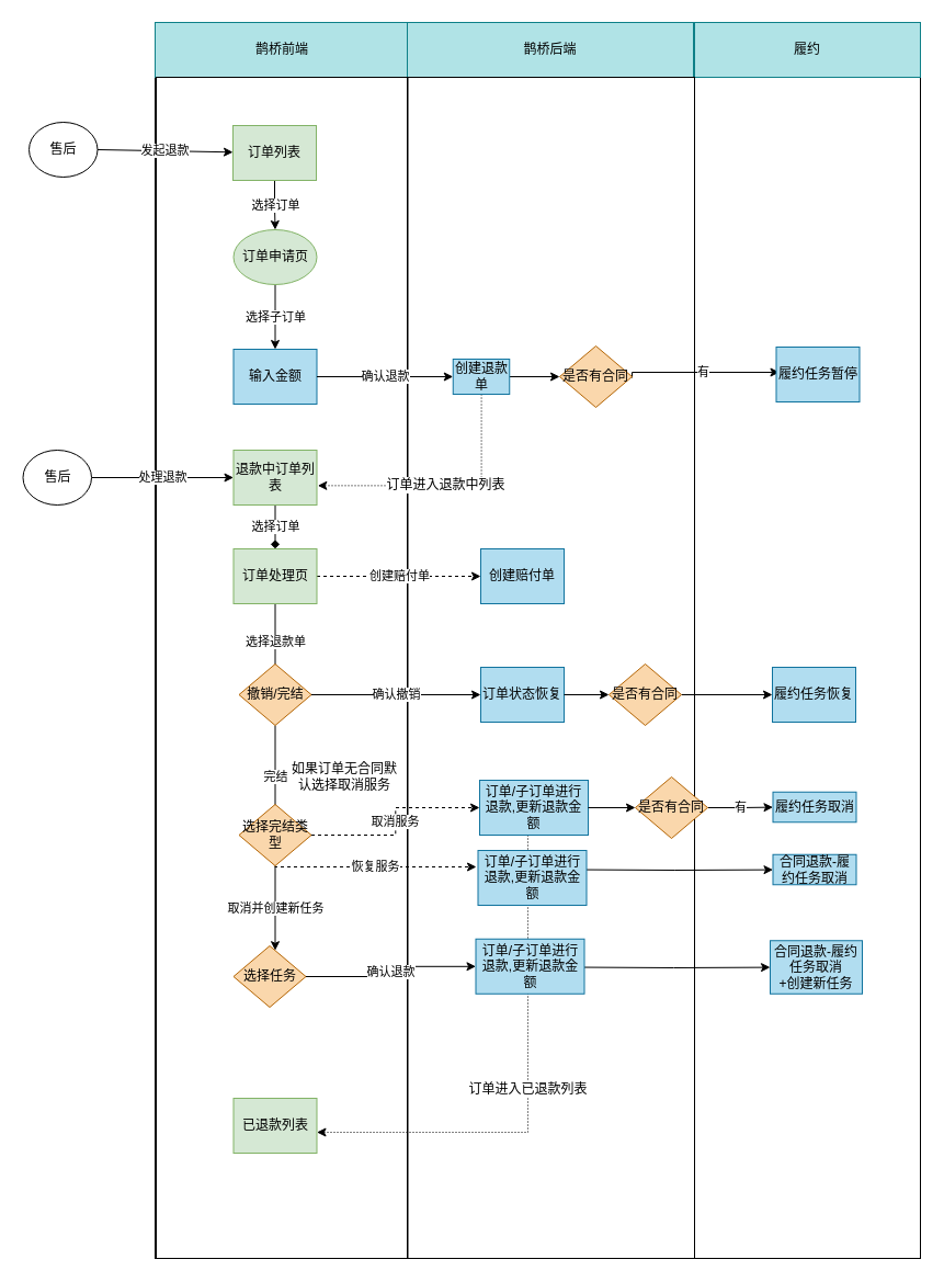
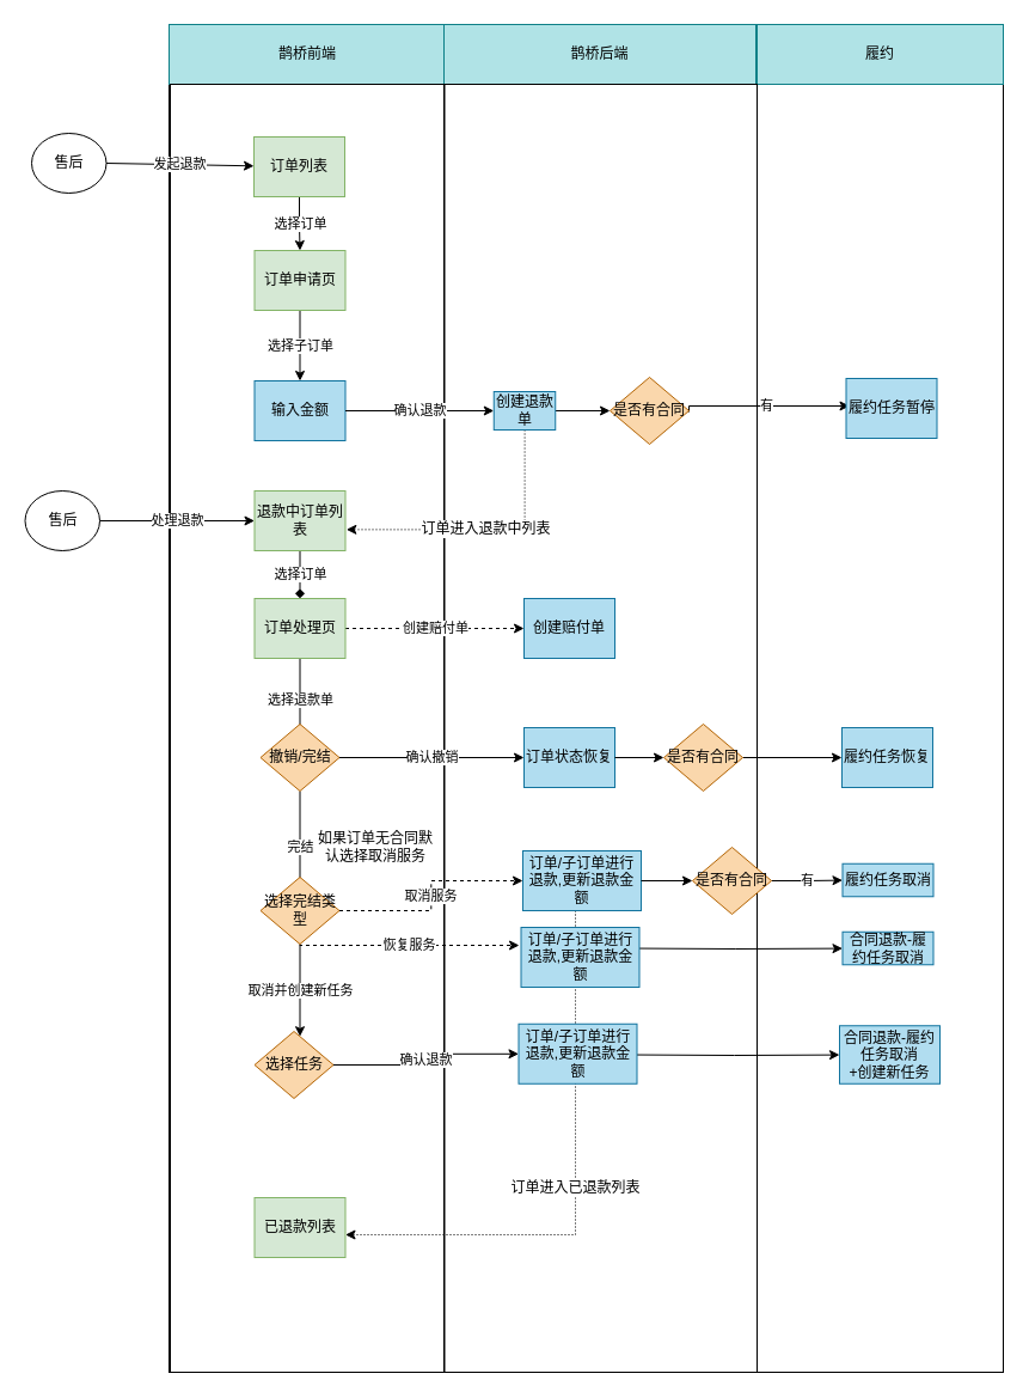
  <mxCell id="0" />
  <mxCell id="1" parent="0" />
  <mxCell id="2" value="" style="rounded=0;whiteSpace=wrap;html=1;" vertex="1" parent="1"><mxGeometry x="141" y="20" width="698" height="1127" as="geometry" /></mxCell>
  <mxCell id="3" value="鹊桥前端" style="rounded=0;whiteSpace=wrap;html=1;fillColor=#b0e3e6;strokeColor=#0e8088;" vertex="1" parent="1"><mxGeometry x="141" y="20" width="232" height="50" as="geometry" /></mxCell>
  <mxCell id="4" value="履约" style="rounded=0;whiteSpace=wrap;html=1;fillColor=#b0e3e6;strokeColor=#0e8088;" vertex="1" parent="1"><mxGeometry x="633" y="20" width="206" height="50" as="geometry" /></mxCell>
  <mxCell id="5" value="鹊桥后端" style="rounded=0;whiteSpace=wrap;html=1;fillColor=#b0e3e6;strokeColor=#0e8088;" vertex="1" parent="1"><mxGeometry x="371" y="20" width="261" height="50" as="geometry" /></mxCell>
  <mxCell id="6" value="" style="rounded=0;whiteSpace=wrap;html=1;" vertex="1" parent="1"><mxGeometry x="142" y="70" width="229" height="1077" as="geometry" /></mxCell>
  <mxCell id="7" value="售后" style="ellipse;whiteSpace=wrap;html=1;" vertex="1" parent="1"><mxGeometry x="26" y="111" width="62.5" height="50" as="geometry" /></mxCell>
  <mxCell id="8" value="选择订单" style="edgeStyle=orthogonalEdgeStyle;rounded=0;orthogonalLoop=1;jettySize=auto;html=1;" edge="1" parent="1" source="9" target="11"><mxGeometry relative="1" as="geometry" /></mxCell>
  <mxCell id="9" value="订单列表" style="rounded=0;whiteSpace=wrap;html=1;fillColor=#d5e8d4;strokeColor=#82b366;" vertex="1" parent="1"><mxGeometry x="212" y="114" width="76" height="50" as="geometry" /></mxCell>
  <mxCell id="10" value="选择子订单" style="edgeStyle=orthogonalEdgeStyle;rounded=0;orthogonalLoop=1;jettySize=auto;html=1;entryX=0.5;entryY=0;entryDx=0;entryDy=0;" edge="1" parent="1" source="11" target="13"><mxGeometry relative="1" as="geometry" /></mxCell>
- <mxCell id="11" value="订单申请页" style="ellipse;whiteSpace=wrap;html=1;fillColor=#d5e8d4;strokeColor=#82b366;" vertex="1" parent="1"><mxGeometry x="212.5" y="209" width="76" height="50" as="geometry" /></mxCell>
+ <mxCell id="11" value="订单申请页" style="rounded=0;whiteSpace=wrap;html=1;fillColor=#d5e8d4;strokeColor=#82b366;" vertex="1" parent="1"><mxGeometry x="212.5" y="209" width="76" height="50" as="geometry" /></mxCell>
  <mxCell id="12" value="发起退款" style="endArrow=classic;html=1;exitX=1;exitY=0.5;exitDx=0;exitDy=0;" edge="1" parent="1" source="7" target="9"><mxGeometry width="50" height="50" relative="1" as="geometry"><mxPoint x="96" y="158" as="sourcePoint" /><mxPoint x="146" y="108" as="targetPoint" /></mxGeometry></mxCell>
  <mxCell id="13" value="输入金额" style="rounded=0;whiteSpace=wrap;html=1;fillColor=#b1ddf0;strokeColor=#10739e;" vertex="1" parent="1"><mxGeometry x="212.5" y="318" width="76" height="50" as="geometry" /></mxCell>
  <mxCell id="14" value="" style="rounded=0;whiteSpace=wrap;html=1;" vertex="1" parent="1"><mxGeometry x="371.5" y="70" width="261.5" height="1077" as="geometry" /></mxCell>
  <mxCell id="15" value="有" style="edgeStyle=orthogonalEdgeStyle;rounded=0;orthogonalLoop=1;jettySize=auto;html=1;exitX=1;exitY=0.5;exitDx=0;exitDy=0;" edge="1" parent="1"><mxGeometry relative="1" as="geometry"><mxPoint x="576" y="344" as="sourcePoint" /><mxPoint x="710.5" y="339" as="targetPoint" /><Array as="points"><mxPoint x="576" y="339" /></Array></mxGeometry></mxCell>
  <mxCell id="16" value="处理退款" style="edgeStyle=orthogonalEdgeStyle;rounded=0;orthogonalLoop=1;jettySize=auto;html=1;" edge="1" parent="1" source="17" target="19"><mxGeometry relative="1" as="geometry" /></mxCell>
  <mxCell id="17" value="售后" style="ellipse;whiteSpace=wrap;html=1;" vertex="1" parent="1"><mxGeometry x="20.5" y="410" width="62.5" height="50" as="geometry" /></mxCell>
  <mxCell id="18" value="选择订单" style="edgeStyle=orthogonalEdgeStyle;rounded=0;orthogonalLoop=1;jettySize=auto;html=1;endArrow=diamond;" edge="1" parent="1" source="19" target="23"><mxGeometry relative="1" as="geometry" /></mxCell>
  <mxCell id="19" value="退款中订单列表" style="rounded=0;whiteSpace=wrap;html=1;fillColor=#d5e8d4;strokeColor=#82b366;" vertex="1" parent="1"><mxGeometry x="212.5" y="410" width="76" height="50" as="geometry" /></mxCell>
  <mxCell id="20" value="履约任务暂停" style="rounded=0;whiteSpace=wrap;html=1;fillColor=#b1ddf0;strokeColor=#10739e;" vertex="1" parent="1"><mxGeometry x="707.5" y="316" width="76" height="50" as="geometry" /></mxCell>
  <mxCell id="21" value="选择退款单" style="edgeStyle=orthogonalEdgeStyle;rounded=0;orthogonalLoop=1;jettySize=auto;html=1;" edge="1" parent="1" source="23"><mxGeometry relative="1" as="geometry"><mxPoint x="250.5" y="620" as="targetPoint" /></mxGeometry></mxCell>
  <mxCell id="22" value="创建赔付单" style="edgeStyle=orthogonalEdgeStyle;rounded=0;orthogonalLoop=1;jettySize=auto;html=1;dashed=1;" edge="1" parent="1" source="23" target="55"><mxGeometry relative="1" as="geometry"><mxPoint x="474.008" y="473.491" as="targetPoint" /></mxGeometry></mxCell>
  <mxCell id="23" value="订单处理页" style="rounded=0;whiteSpace=wrap;html=1;fillColor=#d5e8d4;strokeColor=#82b366;" vertex="1" parent="1"><mxGeometry x="212.5" y="500" width="76" height="50" as="geometry" /></mxCell>
  <mxCell id="24" value="确认撤销" style="edgeStyle=orthogonalEdgeStyle;rounded=0;orthogonalLoop=1;jettySize=auto;html=1;" edge="1" parent="1" source="26" target="27"><mxGeometry relative="1" as="geometry" /></mxCell>
  <mxCell id="25" value="完结" style="edgeStyle=orthogonalEdgeStyle;rounded=0;orthogonalLoop=1;jettySize=auto;html=1;entryX=0;entryY=0.5;entryDx=0;entryDy=0;" edge="1" parent="1" source="26" target="40"><mxGeometry x="-0.293" relative="1" as="geometry"><Array as="points"><mxPoint x="251" y="761" /></Array><mxPoint as="offset" /></mxGeometry></mxCell>
  <mxCell id="26" value="撤销/完结" style="rhombus;whiteSpace=wrap;html=1;fillColor=#fad7ac;strokeColor=#b46504;" vertex="1" parent="1"><mxGeometry x="217.5" y="605" width="66" height="56" as="geometry" /></mxCell>
  <mxCell id="27" value="订单状态恢复" style="rounded=0;whiteSpace=wrap;html=1;fillColor=#b1ddf0;strokeColor=#10739e;" vertex="1" parent="1"><mxGeometry x="438" y="608" width="76" height="50" as="geometry" /></mxCell>
  <mxCell id="28" value="履约任务恢复" style="rounded=0;whiteSpace=wrap;html=1;fillColor=#b1ddf0;strokeColor=#10739e;" vertex="1" parent="1"><mxGeometry x="704" y="608" width="76" height="50" as="geometry" /></mxCell>
  <mxCell id="29" style="edgeStyle=orthogonalEdgeStyle;rounded=0;orthogonalLoop=1;jettySize=auto;html=1;" edge="1" parent="1" source="31" target="33"><mxGeometry relative="1" as="geometry" /></mxCell>
  <mxCell id="30" value="&lt;span style=&quot;font-size: 12px&quot;&gt;订单进入退款中列表&lt;/span&gt;" style="edgeStyle=orthogonalEdgeStyle;rounded=0;orthogonalLoop=1;jettySize=auto;html=1;entryX=1.011;entryY=0.647;entryDx=0;entryDy=0;entryPerimeter=0;dashed=1;dashPattern=1 2;" edge="1" parent="1" source="31" target="19"><mxGeometry relative="1" as="geometry"><Array as="points"><mxPoint x="439" y="442" /></Array></mxGeometry></mxCell>
  <mxCell id="31" value="创建退款单" style="rounded=0;whiteSpace=wrap;html=1;fillColor=#b1ddf0;strokeColor=#10739e;" vertex="1" parent="1"><mxGeometry x="412.75" y="327" width="51.5" height="32" as="geometry" /></mxCell>
  <mxCell id="32" value="确认退款" style="edgeStyle=orthogonalEdgeStyle;rounded=0;orthogonalLoop=1;jettySize=auto;html=1;" edge="1" parent="1" source="13" target="31"><mxGeometry relative="1" as="geometry"><mxPoint x="288" y="343" as="sourcePoint" /><mxPoint x="453" y="343" as="targetPoint" /></mxGeometry></mxCell>
  <mxCell id="33" value="是否有合同" style="rhombus;whiteSpace=wrap;html=1;fillColor=#fad7ac;strokeColor=#b46504;" vertex="1" parent="1"><mxGeometry x="510" y="315" width="66" height="56" as="geometry" /></mxCell>
  <mxCell id="34" value="&lt;span style=&quot;font-size: 12px&quot;&gt;订单进入已退款列表&lt;/span&gt;" style="edgeStyle=orthogonalEdgeStyle;rounded=0;orthogonalLoop=1;jettySize=auto;html=1;dashed=1;dashPattern=1 2;" edge="1" parent="1" source="42" target="35"><mxGeometry relative="1" as="geometry"><mxPoint x="502" y="1057" as="sourcePoint" /><Array as="points"><mxPoint x="481" y="1032" /></Array></mxGeometry></mxCell>
  <mxCell id="35" value="已退款列表" style="rounded=0;whiteSpace=wrap;html=1;fillColor=#d5e8d4;strokeColor=#82b366;" vertex="1" parent="1"><mxGeometry x="212.5" y="1001" width="76" height="50" as="geometry" /></mxCell>
  <mxCell id="36" value="履约任务取消" style="rounded=0;whiteSpace=wrap;html=1;fillColor=#b1ddf0;strokeColor=#10739e;" vertex="1" parent="1"><mxGeometry x="704.5" y="721.75" width="76" height="27.5" as="geometry" /></mxCell>
  <mxCell id="37" value="取消服务" style="edgeStyle=orthogonalEdgeStyle;rounded=0;orthogonalLoop=1;jettySize=auto;html=1;dashed=1;" edge="1" parent="1" source="40" target="42"><mxGeometry relative="1" as="geometry" /></mxCell>
  <mxCell id="38" value="恢复服务" style="edgeStyle=orthogonalEdgeStyle;rounded=0;orthogonalLoop=1;jettySize=auto;html=1;dashed=1;" edge="1" parent="1" source="40"><mxGeometry relative="1" as="geometry"><mxPoint x="434" y="790" as="targetPoint" /><Array as="points"><mxPoint x="251" y="790" /></Array></mxGeometry></mxCell>
  <mxCell id="39" value="取消并创建新任务" style="edgeStyle=orthogonalEdgeStyle;rounded=0;orthogonalLoop=1;jettySize=auto;html=1;dashed=0;" edge="1" parent="1" source="40" target="50"><mxGeometry relative="1" as="geometry"><Array as="points"><mxPoint x="251" y="859" /><mxPoint x="251" y="859" /></Array></mxGeometry></mxCell>
  <mxCell id="40" value="选择完结类型" style="rhombus;whiteSpace=wrap;html=1;fillColor=#fad7ac;strokeColor=#b46504;" vertex="1" parent="1"><mxGeometry x="217.5" y="733" width="66" height="56" as="geometry" /></mxCell>
  <mxCell id="41" value="有" style="edgeStyle=orthogonalEdgeStyle;rounded=0;orthogonalLoop=1;jettySize=auto;html=1;" edge="1" parent="1" source="51" target="36"><mxGeometry relative="1" as="geometry" /></mxCell>
  <mxCell id="42" value="订单/子订单进行退款,更新退款金额" style="rounded=0;whiteSpace=wrap;html=1;fillColor=#b1ddf0;strokeColor=#10739e;" vertex="1" parent="1"><mxGeometry x="437" y="711" width="99" height="50" as="geometry" /></mxCell>
  <mxCell id="43" style="edgeStyle=orthogonalEdgeStyle;rounded=0;orthogonalLoop=1;jettySize=auto;html=1;" edge="1" parent="1" target="53"><mxGeometry relative="1" as="geometry"><mxPoint x="525" y="792.5" as="sourcePoint" /></mxGeometry></mxCell>
  <mxCell id="44" style="edgeStyle=orthogonalEdgeStyle;rounded=0;orthogonalLoop=1;jettySize=auto;html=1;" edge="1" parent="1" target="54"><mxGeometry relative="1" as="geometry"><mxPoint x="525" y="881.5" as="sourcePoint" /></mxGeometry></mxCell>
  <mxCell id="45" style="edgeStyle=orthogonalEdgeStyle;curved=0;rounded=1;sketch=0;orthogonalLoop=1;jettySize=auto;html=1;" edge="1" parent="1" source="46" target="28"><mxGeometry relative="1" as="geometry" /></mxCell>
  <mxCell id="46" value="是否有合同" style="rhombus;whiteSpace=wrap;html=1;fillColor=#fad7ac;strokeColor=#b46504;" vertex="1" parent="1"><mxGeometry x="555" y="605" width="66" height="56" as="geometry" /></mxCell>
  <mxCell id="47" style="edgeStyle=orthogonalEdgeStyle;rounded=0;orthogonalLoop=1;jettySize=auto;html=1;" edge="1" parent="1" source="27" target="46"><mxGeometry relative="1" as="geometry"><mxPoint x="514" y="633" as="sourcePoint" /><mxPoint x="703" y="633" as="targetPoint" /></mxGeometry></mxCell>
  <mxCell id="48" value="如果订单无合同默认选择取消服务" style="text;html=1;strokeColor=none;fillColor=none;align=center;verticalAlign=middle;whiteSpace=wrap;rounded=0;" vertex="1" parent="1"><mxGeometry x="263" y="689" width="102" height="38" as="geometry" /></mxCell>
  <mxCell id="49" value="确认退款" style="edgeStyle=orthogonalEdgeStyle;rounded=0;orthogonalLoop=1;jettySize=auto;html=1;" edge="1" parent="1" source="50" target="57"><mxGeometry relative="1" as="geometry" /></mxCell>
  <mxCell id="50" value="选择任务" style="rhombus;whiteSpace=wrap;html=1;fillColor=#fad7ac;strokeColor=#b46504;" vertex="1" parent="1"><mxGeometry x="212.5" y="862" width="66" height="56" as="geometry" /></mxCell>
  <mxCell id="51" value="是否有合同" style="rhombus;whiteSpace=wrap;html=1;fillColor=#fad7ac;strokeColor=#b46504;" vertex="1" parent="1"><mxGeometry x="579" y="708" width="66" height="56" as="geometry" /></mxCell>
  <mxCell id="52" style="edgeStyle=orthogonalEdgeStyle;rounded=0;orthogonalLoop=1;jettySize=auto;html=1;" edge="1" parent="1" source="42" target="51"><mxGeometry relative="1" as="geometry"><mxPoint x="525" y="725.5" as="sourcePoint" /><mxPoint x="708.5" y="725.6" as="targetPoint" /></mxGeometry></mxCell>
  <mxCell id="53" value="合同退款-履约任务取消" style="rounded=0;whiteSpace=wrap;html=1;fillColor=#b1ddf0;strokeColor=#10739e;" vertex="1" parent="1"><mxGeometry x="704.5" y="778.75" width="76" height="27.5" as="geometry" /></mxCell>
  <mxCell id="54" value="合同退款-履约任务取消&lt;br&gt;+创建新任务" style="rounded=0;whiteSpace=wrap;html=1;fillColor=#b1ddf0;strokeColor=#10739e;" vertex="1" parent="1"><mxGeometry x="702" y="857.25" width="84" height="48.5" as="geometry" /></mxCell>
  <mxCell id="55" value="创建赔付单" style="rounded=0;whiteSpace=wrap;html=1;fillColor=#b1ddf0;strokeColor=#10739e;" vertex="1" parent="1"><mxGeometry x="438" y="500" width="76" height="50" as="geometry" /></mxCell>
  <mxCell id="56" value="订单/子订单进行退款,更新退款金额" style="rounded=0;whiteSpace=wrap;html=1;fillColor=#b1ddf0;strokeColor=#10739e;" vertex="1" parent="1"><mxGeometry x="435.5" y="775" width="99" height="50" as="geometry" /></mxCell>
  <mxCell id="57" value="订单/子订单进行退款,更新退款金额" style="rounded=0;whiteSpace=wrap;html=1;fillColor=#b1ddf0;strokeColor=#10739e;" vertex="1" parent="1"><mxGeometry x="433.5" y="855.75" width="99" height="50" as="geometry" /></mxCell>
